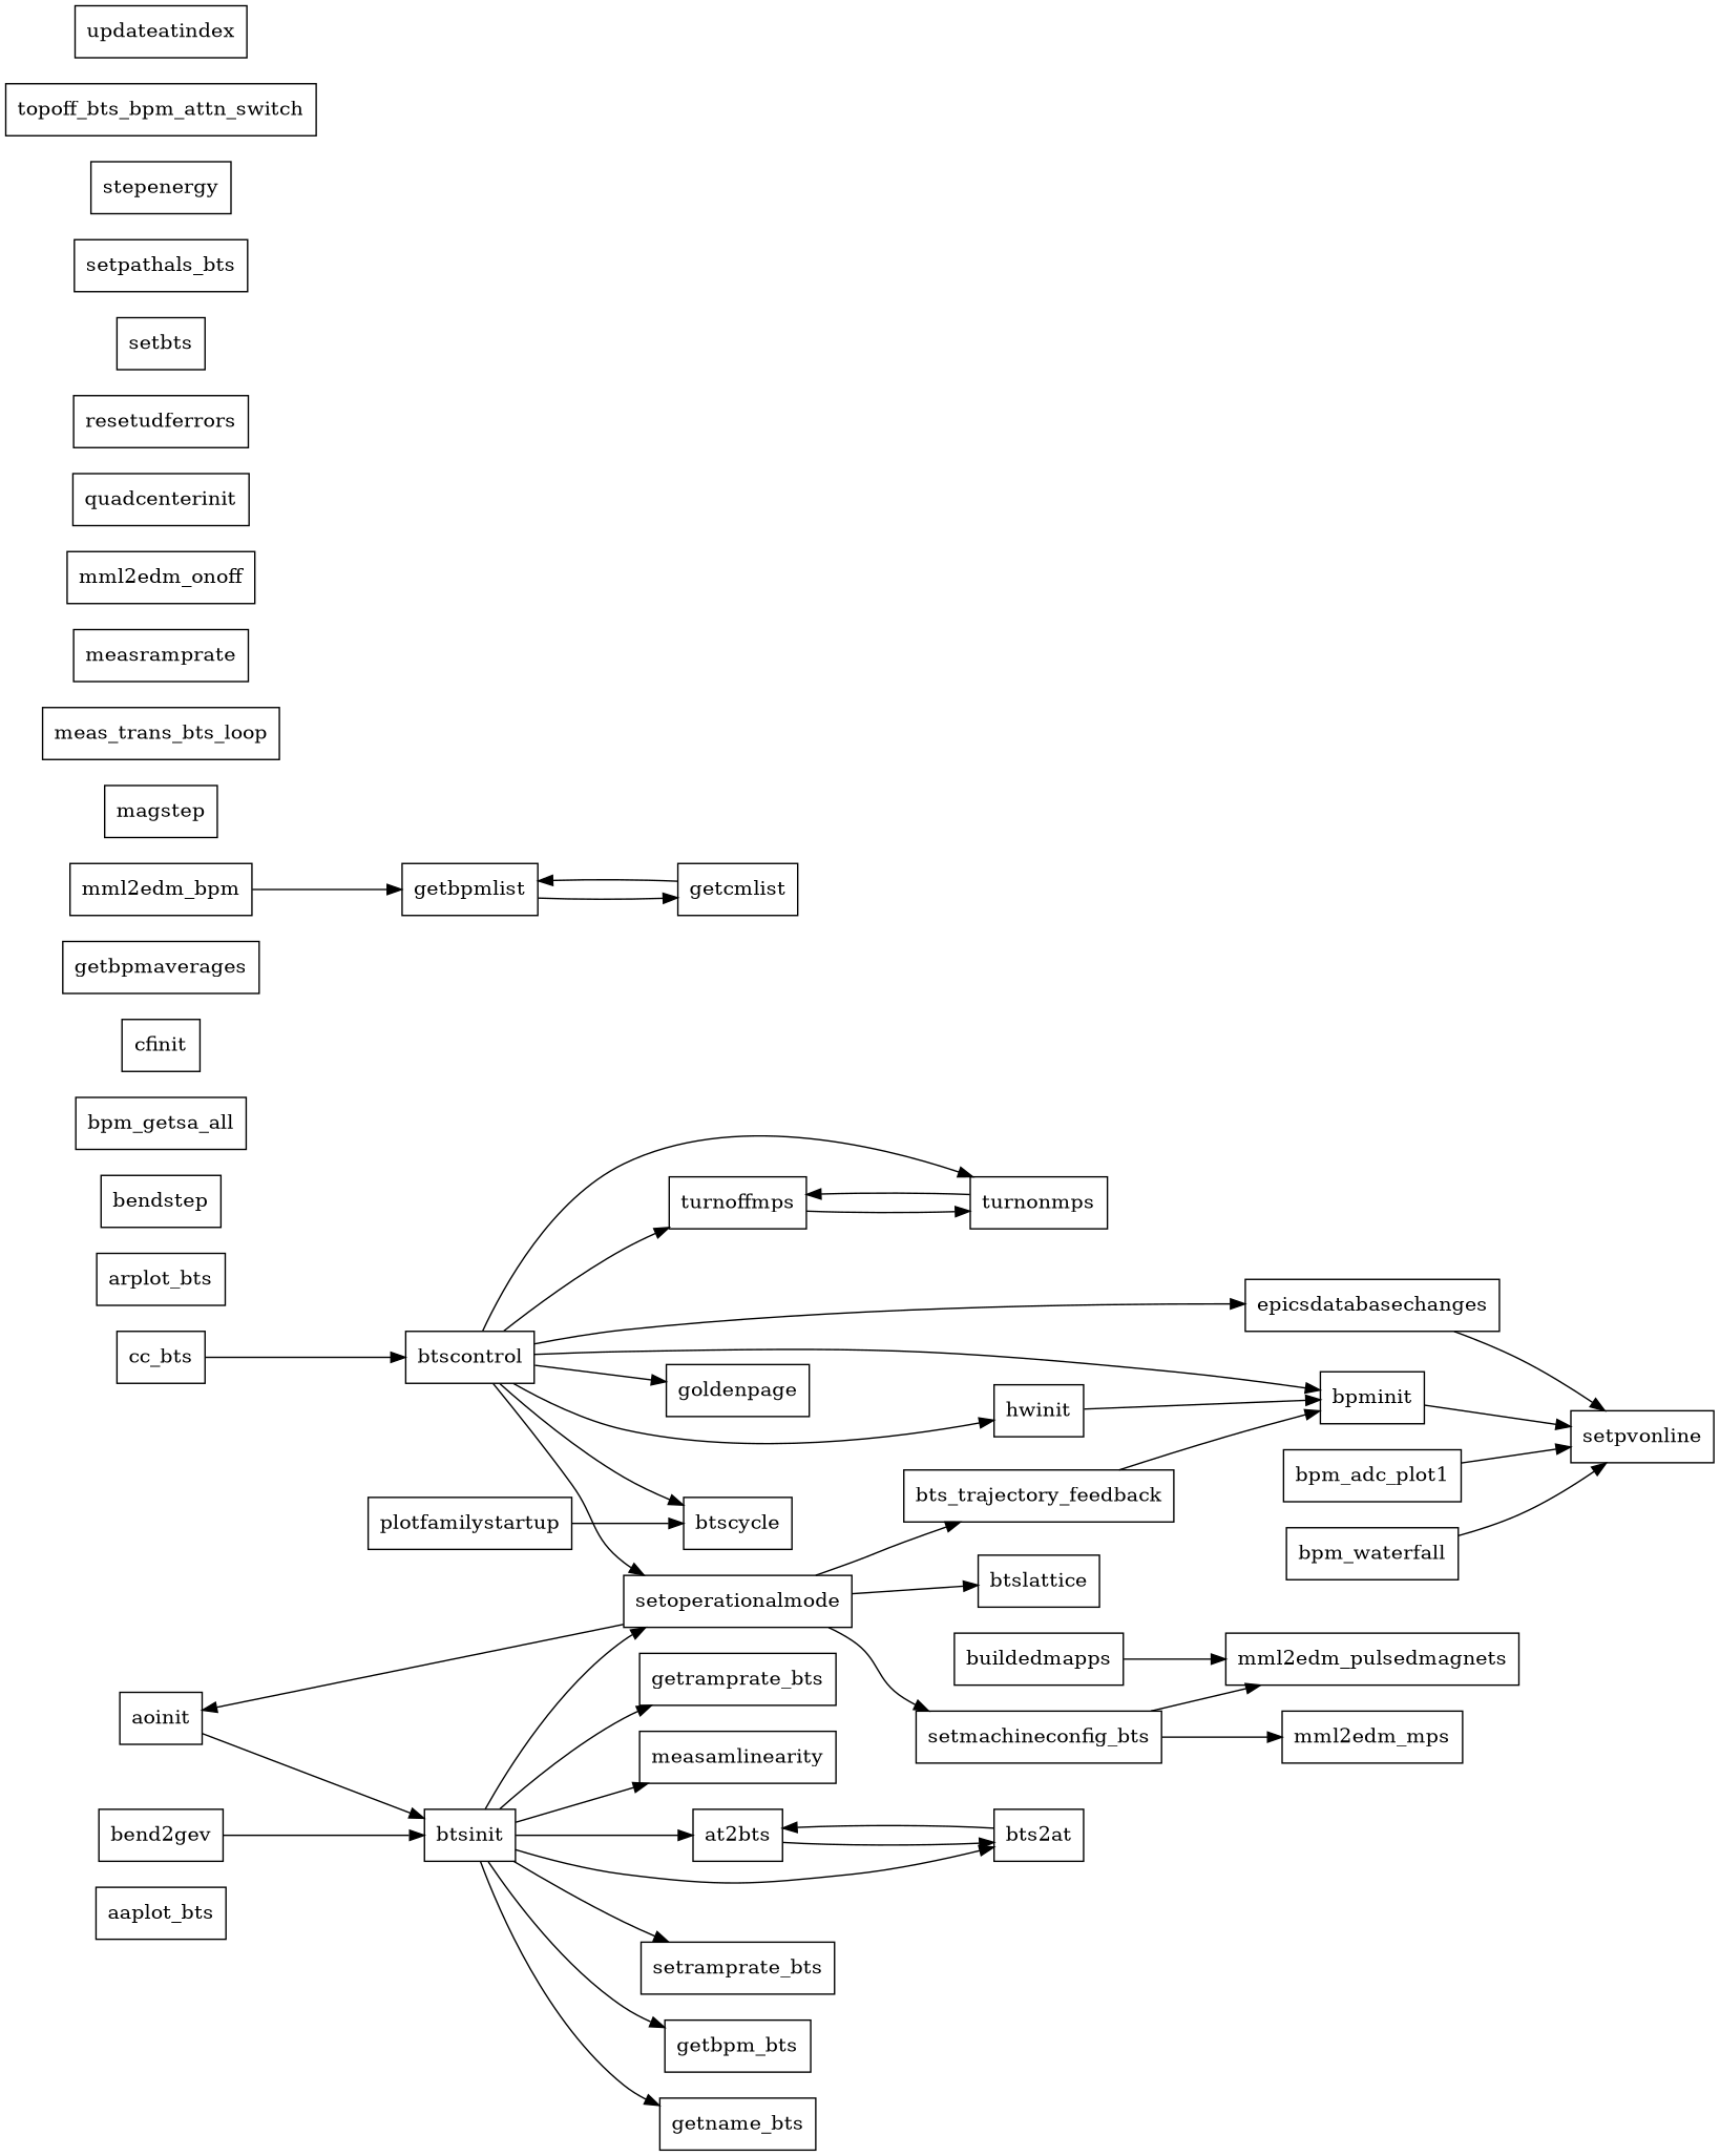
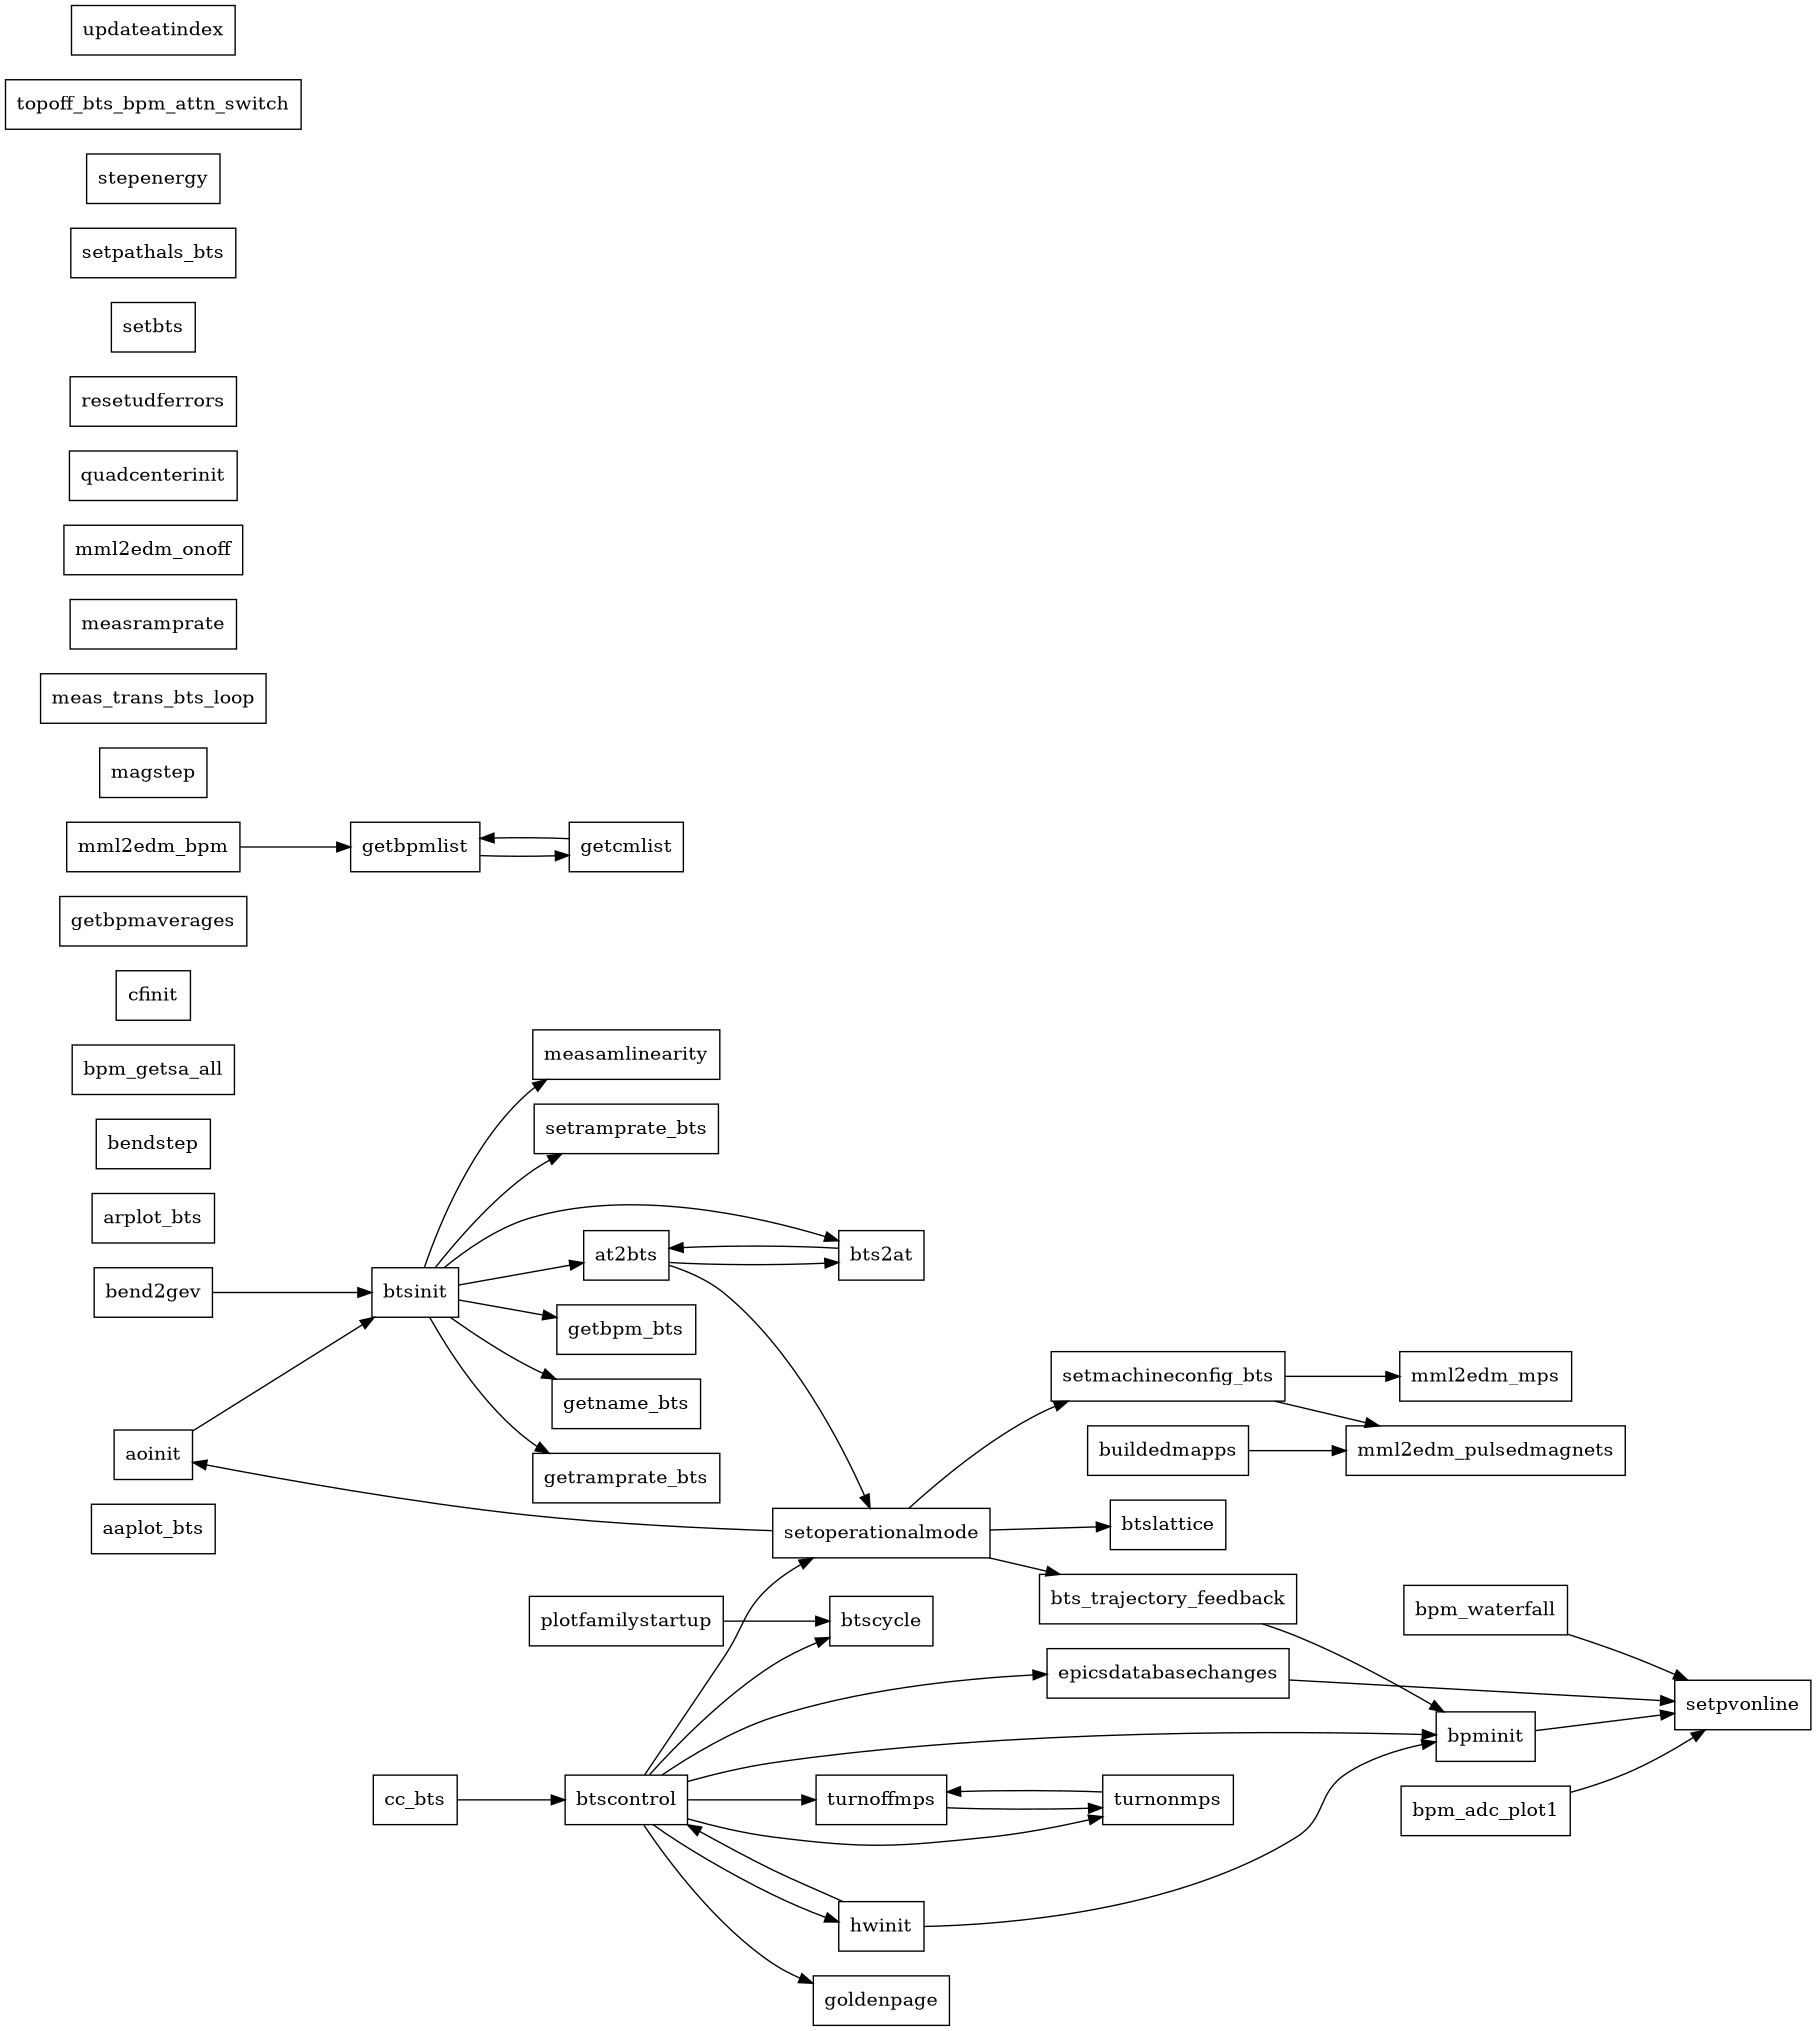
  digraph {
    rankdir=LR
    node [shape=box]
    aaplot_bts
    aoinit
    btsinit
    at2bts
    bts2at
    setoperationalmode
    getbpm_bts
    getname_bts
    getramprate_bts
    measamlinearity
    setramprate_bts
    arplot_bts
    bendstep
    bpm_adc_plot1
    setpvonline
    bpm_getsa_all
    bpm_waterfall
    bpminit
    bts_trajectory_feedback
    btscontrol
    btscycle
    epicsdatabasechanges
    goldenpage
    hwinit
    turnoffmps
    turnonmps
    setmachineconfig_bts
    btslattice
    bend2gev
    buildedmapps
    mml2edm_pulsedmagnets
    cc_bts
    cfinit
    getbpmaverages
    getbpmlist
    getcmlist
    magstep
    meas_trans_bts_loop
    measramprate
    mml2edm_bpm
    mml2edm_onoff
    plotfamilystartup
    quadcenterinit
    resetudferrors
    setbts
    mml2edm_mps
    setpathals_bts
    stepenergy
    topoff_bts_bpm_attn_switch
    updateatindex
    aoinit -> btsinit
    btsinit -> at2bts
    btsinit -> bts2at
-   btsinit -> setoperationalmode
+   at2bts -> setoperationalmode
    btsinit -> getbpm_bts
    btsinit -> getname_bts
    btsinit -> getramprate_bts
    btsinit -> measamlinearity
    btsinit -> setramprate_bts
    at2bts -> bts2at
    bts2at -> at2bts
    setoperationalmode -> aoinit
    setoperationalmode -> bts_trajectory_feedback
    setoperationalmode -> setmachineconfig_bts
    setoperationalmode -> btslattice
    bpm_adc_plot1 -> setpvonline
    bpm_waterfall -> setpvonline
    bpminit -> setpvonline
    bts_trajectory_feedback -> bpminit
    btscontrol -> setoperationalmode
    btscontrol -> bpminit
    btscontrol -> btscycle
    btscontrol -> epicsdatabasechanges
    btscontrol -> goldenpage
    btscontrol -> hwinit
    btscontrol -> turnoffmps
    btscontrol -> turnonmps
    epicsdatabasechanges -> setpvonline
    hwinit -> bpminit
+   hwinit -> btscontrol
    turnoffmps -> turnonmps
    turnonmps -> turnoffmps
    setmachineconfig_bts -> mml2edm_pulsedmagnets
    setmachineconfig_bts -> mml2edm_mps
    bend2gev -> btsinit
    buildedmapps -> mml2edm_pulsedmagnets
    cc_bts -> btscontrol
    getbpmlist -> getcmlist
    getcmlist -> getbpmlist
    mml2edm_bpm -> getbpmlist
    plotfamilystartup -> btscycle
  }
